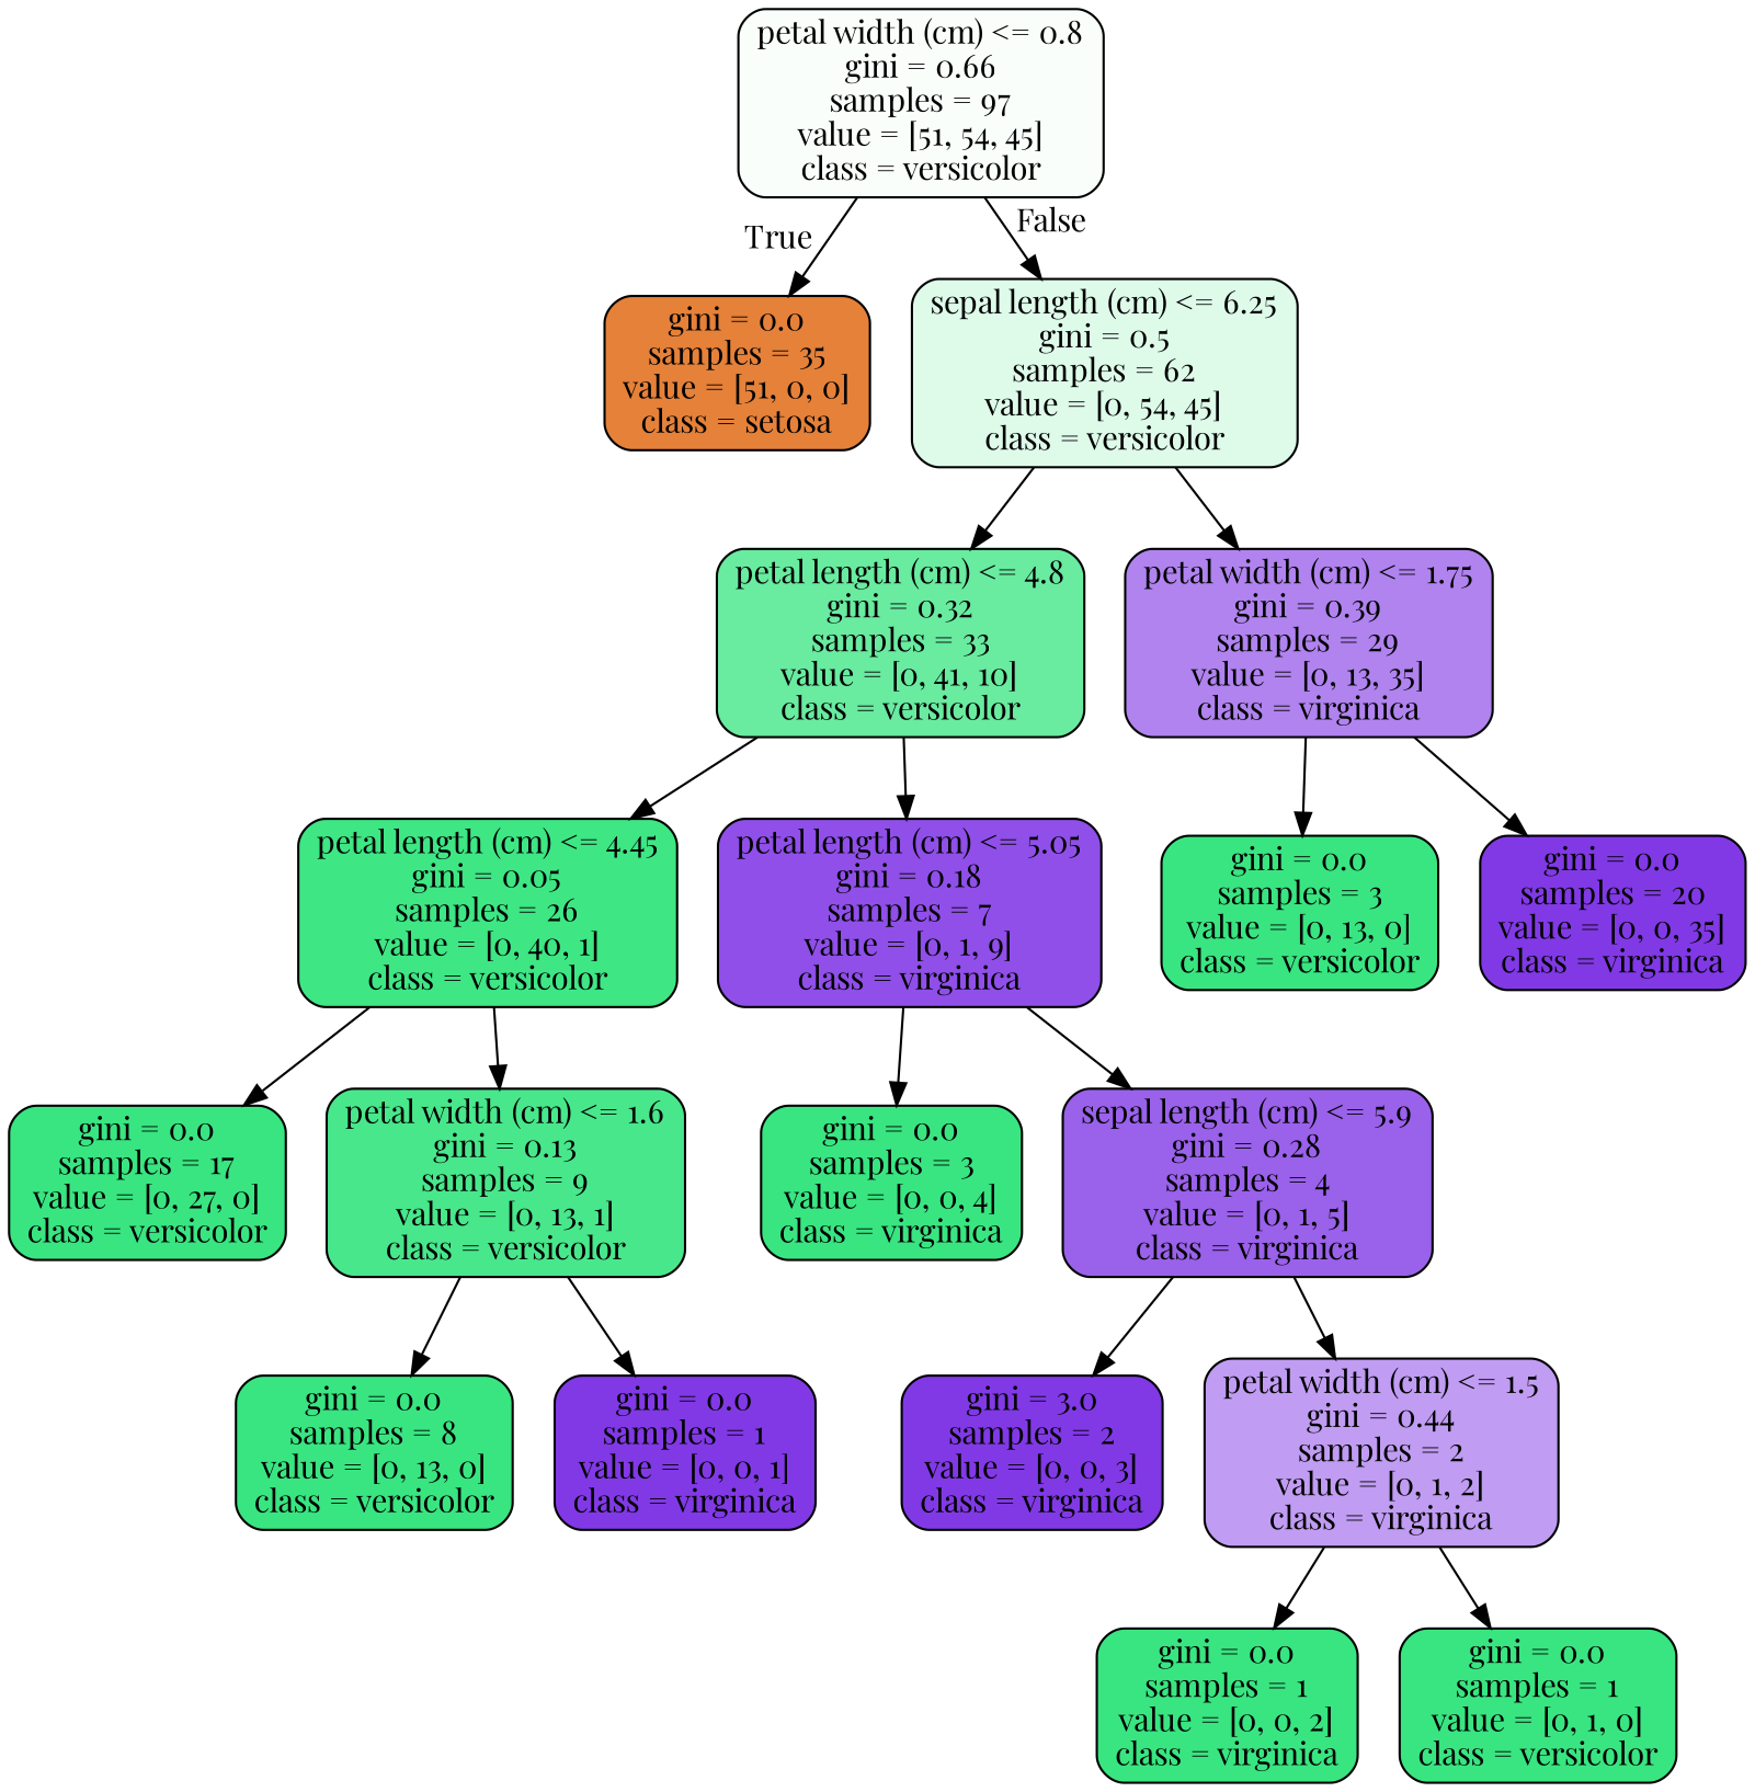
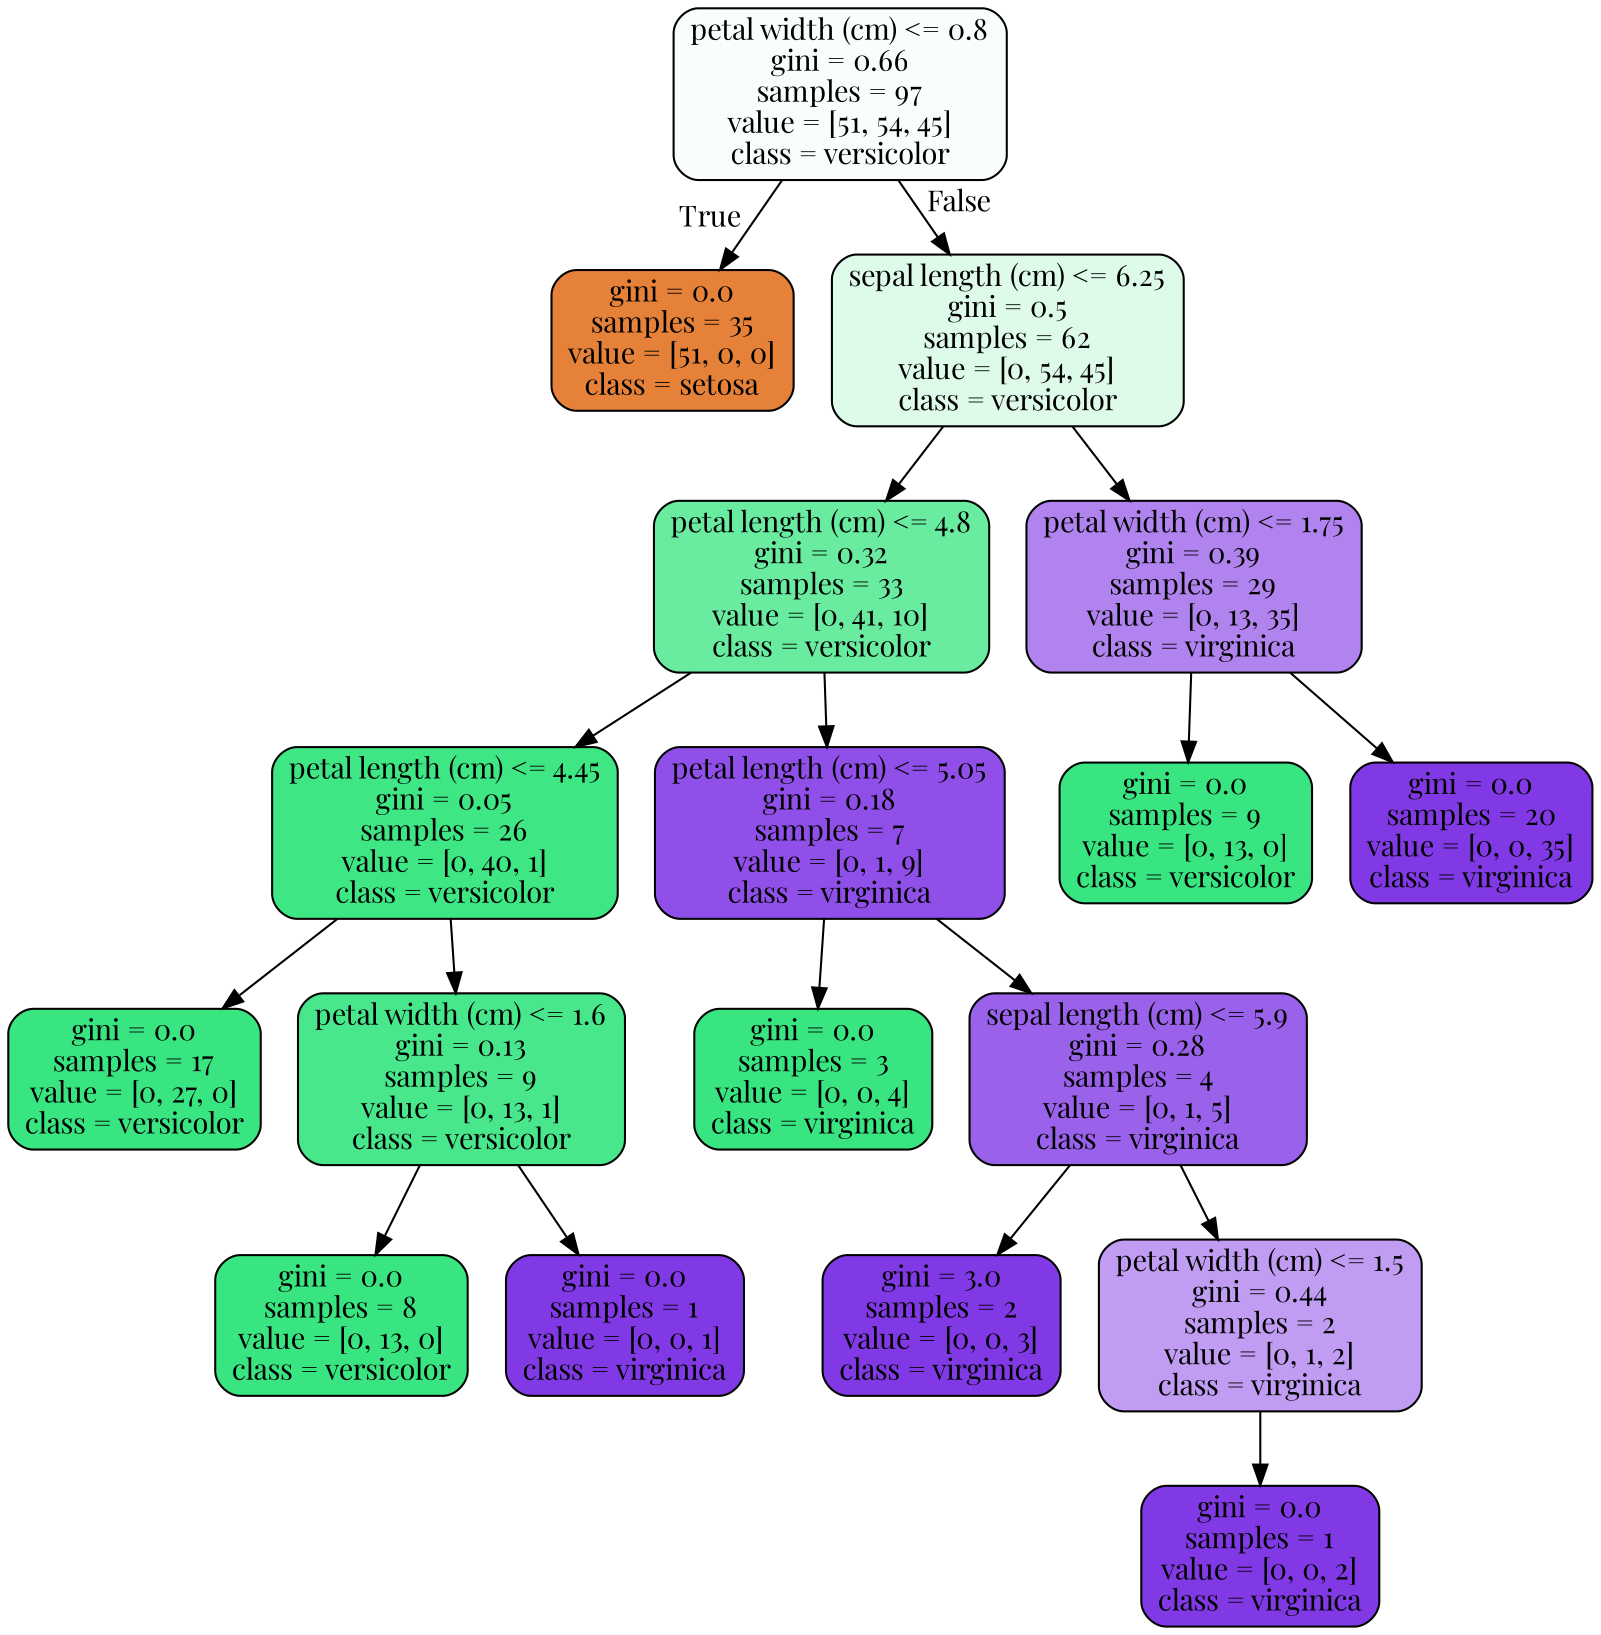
  digraph {
    fontname="Playfair Display"
    node [color=black fillcolor="#39e581" fontname="Playfair Display" shape=box style="filled, rounded"]
    edge [fontname="Playfair Display"]
    n1 [fillcolor="#f9fefb" label="petal width (cm) <= 0.8\ngini = 0.66\nsamples = 97\nvalue = [51, 54, 45]\nclass = versicolor"]
    n2 [fillcolor="#e58139" label="gini = 0.0\nsamples = 35\nvalue = [51, 0, 0]\nclass = setosa"]
    n3 [fillcolor="#defbea" label="sepal length (cm) <= 6.25\ngini = 0.5\nsamples = 62\nvalue = [0, 54, 45]\nclass = versicolor"]
    n4 [fillcolor="#69eba0" label="petal length (cm) <= 4.8\ngini = 0.32\nsamples = 33\nvalue = [0, 41, 10]\nclass = versicolor"]
    n5 [fillcolor="#b083ef" label="petal width (cm) <= 1.75\ngini = 0.39\nsamples = 29\nvalue = [0, 13, 35]\nclass = virginica"]
    n6 [fillcolor="#3ee684" label="petal length (cm) <= 4.45\ngini = 0.05\nsamples = 26\nvalue = [0, 40, 1]\nclass = versicolor"]
    n7 [fillcolor="#8f4fe8" label="petal length (cm) <= 5.05\ngini = 0.18\nsamples = 7\nvalue = [0, 1, 9]\nclass = virginica"]
-   n8 [label="gini = 0.0\nsamples = 3\nvalue = [0, 13, 0]\nclass = versicolor"]
+   n8 [label="gini = 0.0\nsamples = 9\nvalue = [0, 13, 0]\nclass = versicolor"]
    n9 [fillcolor="#8139e5" label="gini = 0.0\nsamples = 20\nvalue = [0, 0, 35]\nclass = virginica"]
    n10 [label="gini = 0.0\nsamples = 17\nvalue = [0, 27, 0]\nclass = versicolor"]
    n11 [fillcolor="#48e78b" label="petal width (cm) <= 1.6\ngini = 0.13\nsamples = 9\nvalue = [0, 13, 1]\nclass = versicolor"]
    n12 [label="gini = 0.0\nsamples = 3\nvalue = [0, 0, 4]\nclass = virginica"]
    n13 [fillcolor="#9a61ea" label="sepal length (cm) <= 5.9\ngini = 0.28\nsamples = 4\nvalue = [0, 1, 5]\nclass = virginica"]
    n14 [label="gini = 0.0\nsamples = 8\nvalue = [0, 13, 0]\nclass = versicolor"]
    n15 [fillcolor="#8139e5" label="gini = 0.0\nsamples = 1\nvalue = [0, 0, 1]\nclass = virginica"]
    n16 [fillcolor="#8139e5" label="gini = 3.0\nsamples = 2\nvalue = [0, 0, 3]\nclass = virginica"]
    n17 [fillcolor="#c09cf2" label="petal width (cm) <= 1.5\ngini = 0.44\nsamples = 2\nvalue = [0, 1, 2]\nclass = virginica"]
-   n18 [label="gini = 0.0\nsamples = 1\nvalue = [0, 0, 2]\nclass = virginica"]
-   n19 [label="gini = 0.0\nsamples = 1\nvalue = [0, 1, 0]\nclass = versicolor"]
+   n18 [fillcolor="#8139e5" label="gini = 0.0\nsamples = 1\nvalue = [0, 0, 2]\nclass = virginica"]
    n1 -> n2 [headlabel=True labelangle=45 labeldistance=2.5]
    n1 -> n3 [headlabel=False labelangle=-45 labeldistance=2.5]
    n3 -> n4
    n3 -> n5
    n4 -> n6
    n4 -> n7
    n5 -> n8
    n5 -> n9
    n6 -> n10
    n6 -> n11
    n7 -> n12
    n7 -> n13
    n11 -> n14
    n11 -> n15
    n13 -> n16
    n13 -> n17
    n17 -> n18
-   n17 -> n19
  }
